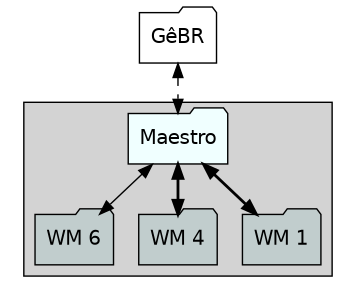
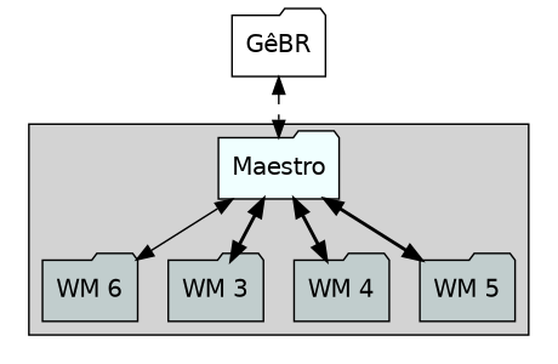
  digraph {
    fontname="DejaVu Sans"
    node [color=black fillcolor=azure3 fontname="DejaVu Sans" shape=folder style=filled]
    edge [dir=both fontname="DejaVu Sans" style=bold]
    n1 [fillcolor=azure label=Maestro]
    n2 [label="WM 6"]
+   n3 [label="WM 3"]
    n4 [label="WM 4"]
-   n5 [label="WM 1"]
+   n5 [label="WM 5"]
    n6 [label="GêBR" color="" fillcolor="" style=""]
    subgraph cluster_1 {
      bgcolor=lightgray
      style=filled
      n1
      n2
+     n3
      n4
      n5
    }
    n1 -> n2 [style=solid]
+   n1 -> n3
    n1 -> n4
    n1 -> n5
    n6 -> n1 [style=dashed]
  }
